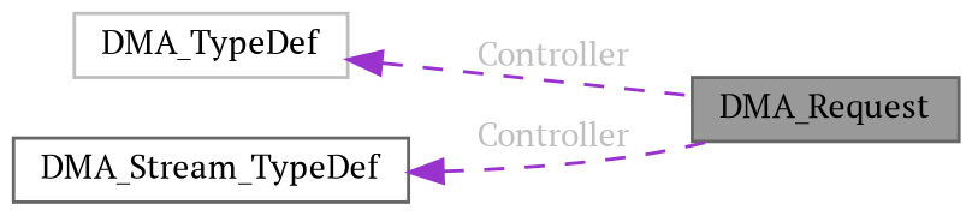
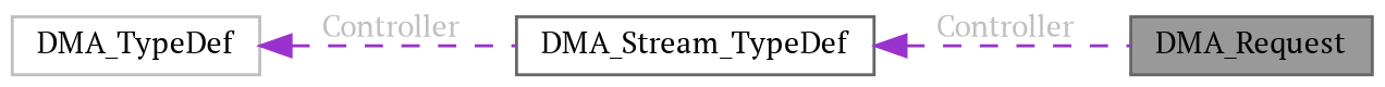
  digraph {
    fontname="PT Serif"
    rankdir=LR
    node [color=gray40 fillcolor=white fontname="PT Serif" fontsize=10 shape=box style=filled]
    edge [color=darkorchid3 dir=back fontcolor=grey fontname="PT Serif" fontsize=10 labelfontname=Helvetica labelfontsize=10 style=dashed]
    n1 [fillcolor=grey60 fontcolor=black height=0.2 label=DMA_Request width=0.4]
    n2 [color=grey75 height=0.2 label=DMA_TypeDef width=0.4]
    n3 [height=0.2 label=DMA_Stream_TypeDef width=0.4]
-   n2 -> n1 [label=" Controller"]
+   n2 -> n3 [label=" Controller"]
    n3 -> n1 [label=" Controller"]
  }
